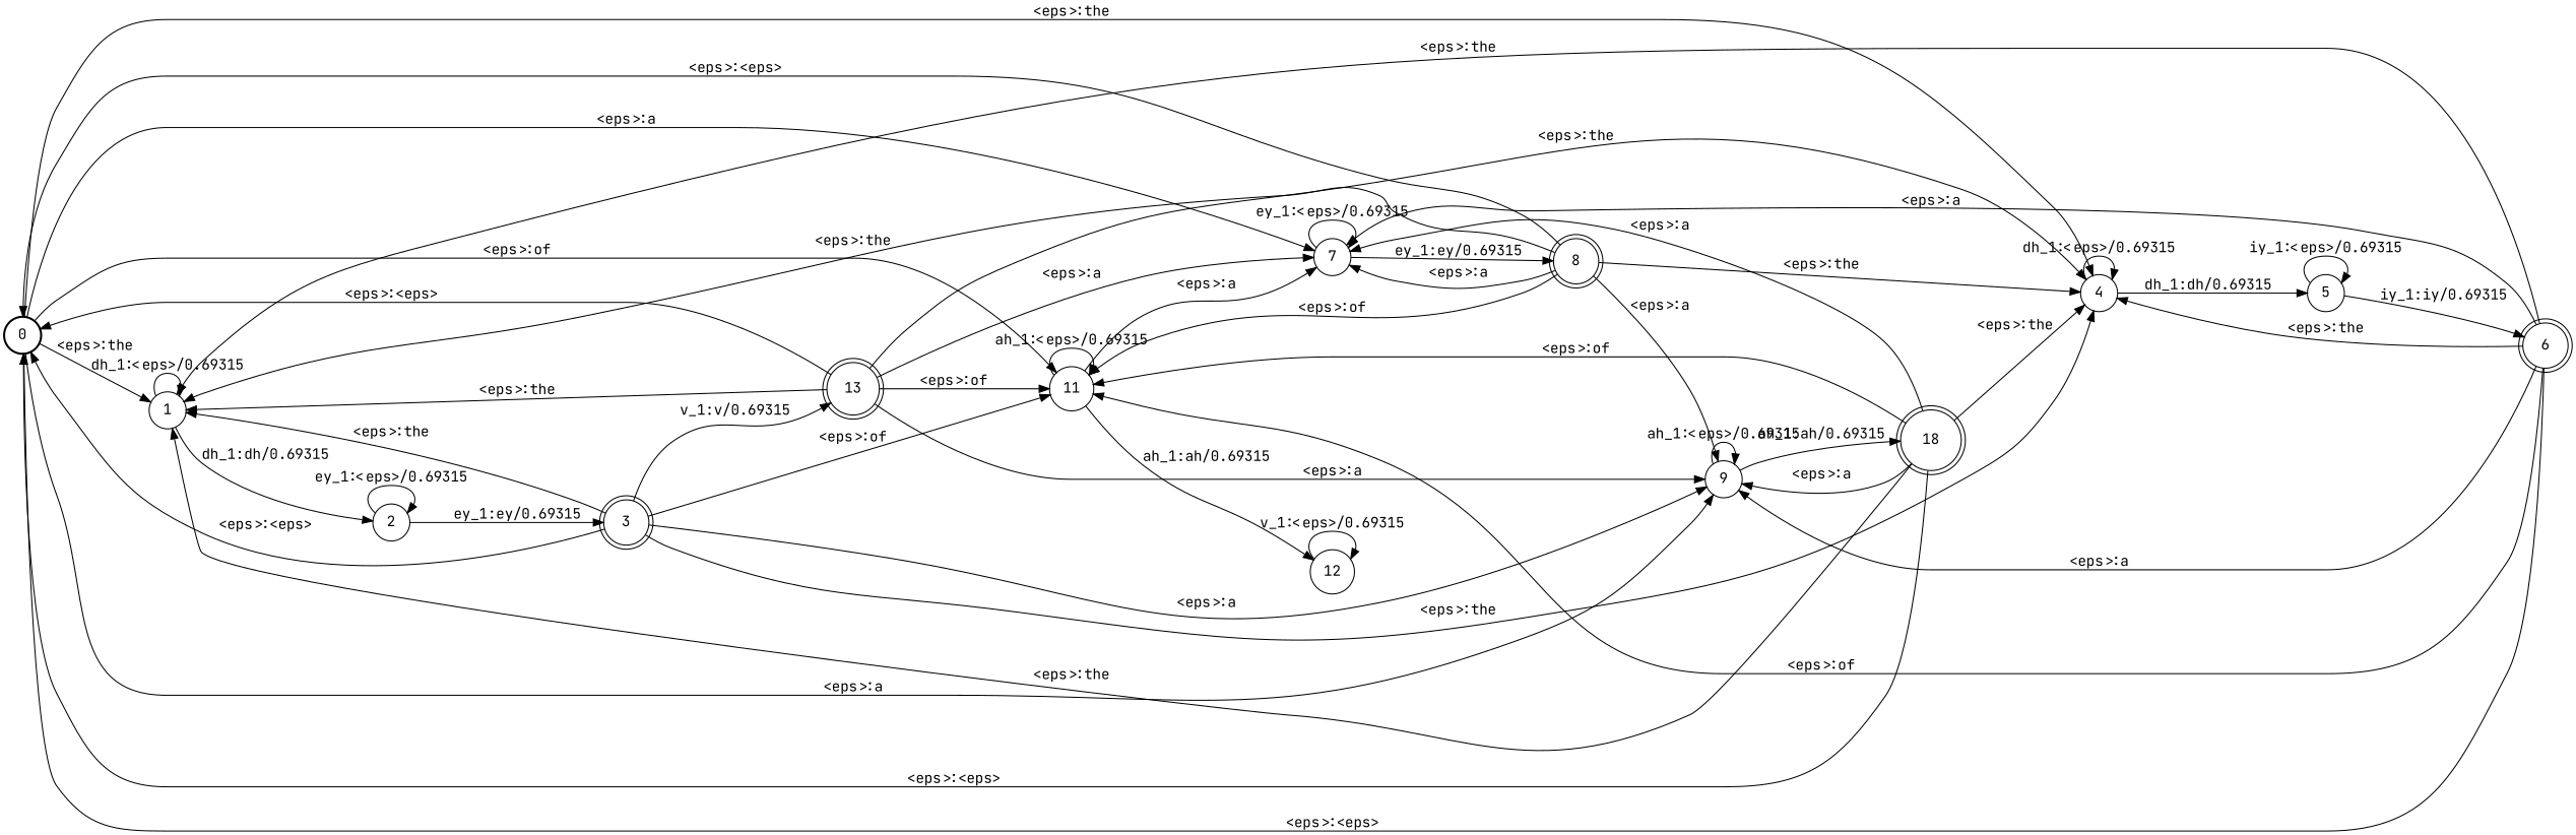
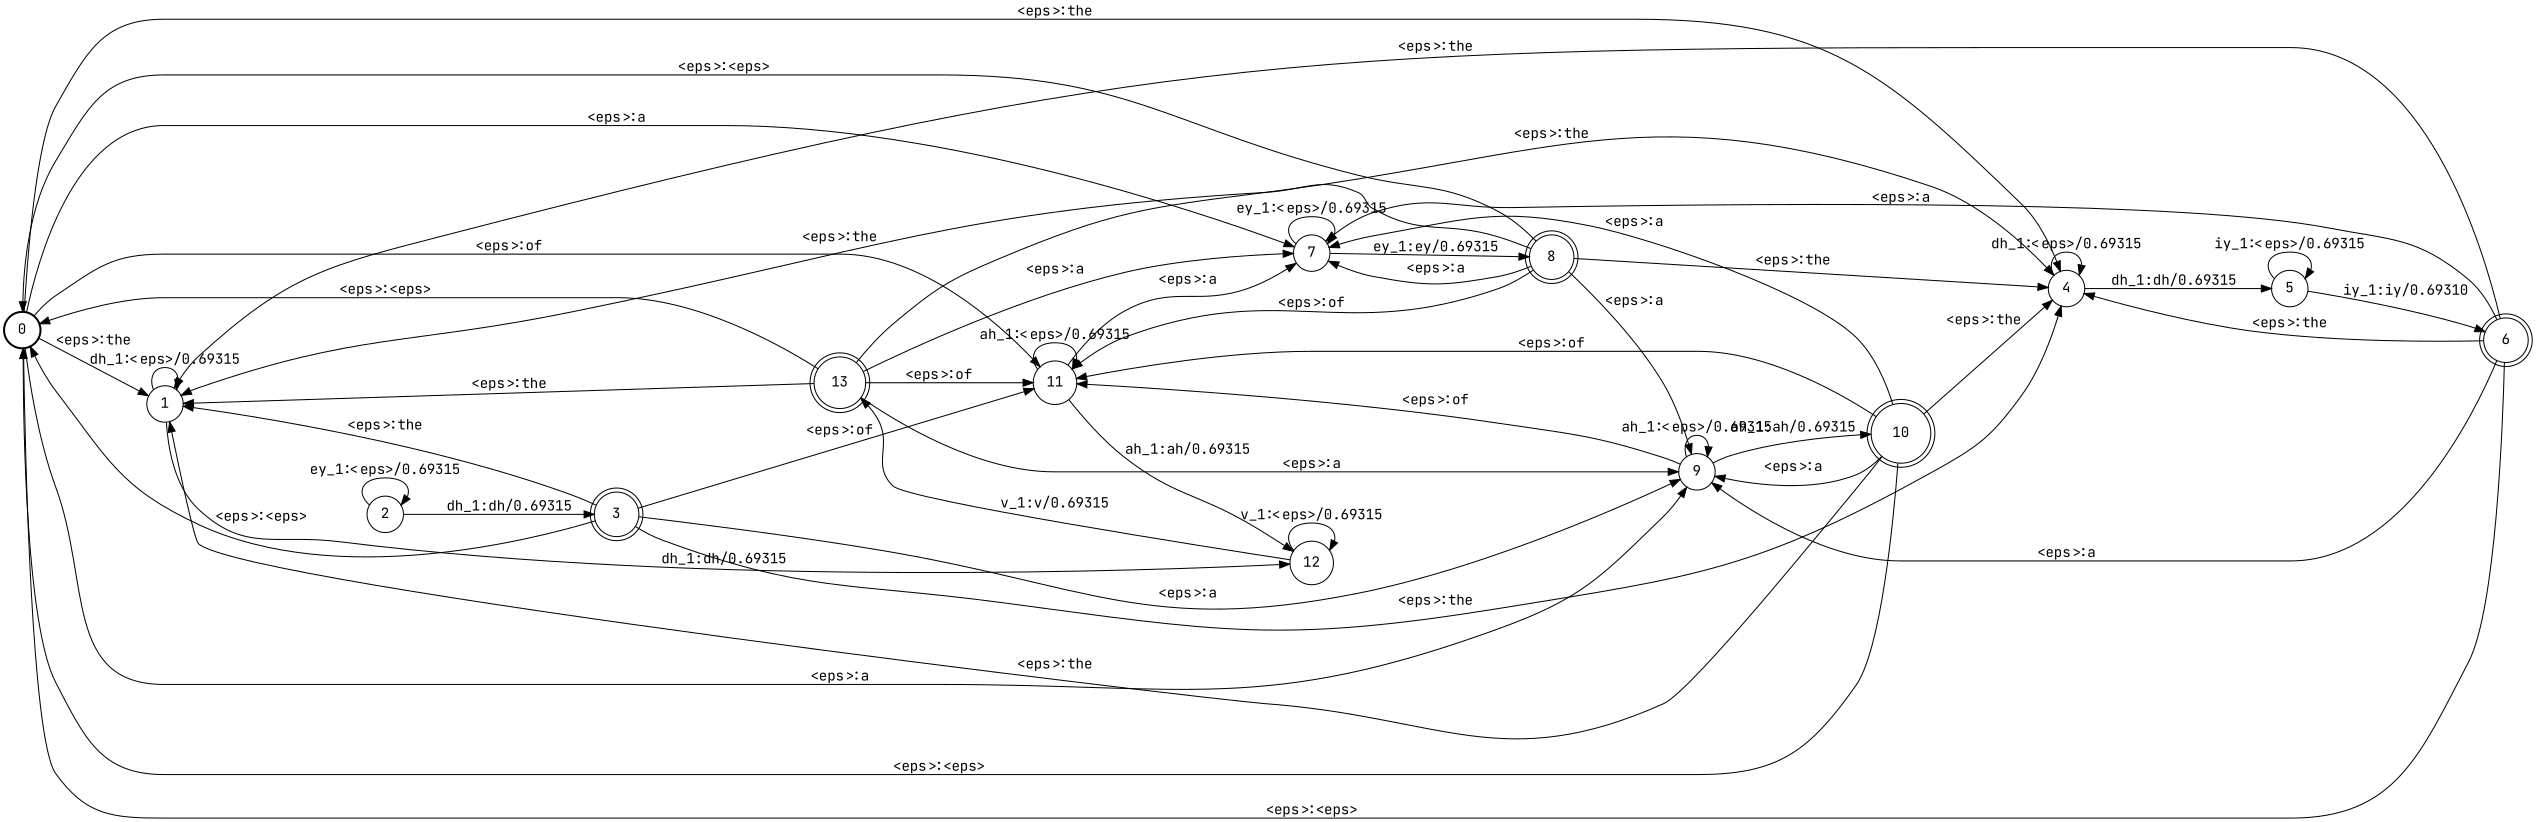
  digraph {
    fontname="JetBrains Mono"
    nodesep=0.25
    rankdir=LR
    ranksep=0.4
    node [fontname="JetBrains Mono" fontsize=14 shape=circle style=solid]
    edge [fontname="JetBrains Mono" fontsize=14]
    n1 [label=0 style=bold]
    n2 [label=1]
    n3 [label=4]
    n4 [label=7]
    n5 [label=9]
    n6 [label=11]
    n7 [label=2]
    n8 [label=5]
    n9 [label=8 shape=doublecircle]
-   n10 [label=18 shape=doublecircle]
+   n10 [label=10 shape=doublecircle]
    n11 [label=12]
    n12 [label=3 shape=doublecircle]
    n13 [label=6 shape=doublecircle]
    n14 [label=13 shape=doublecircle]
    n1 -> n2 [label="<eps>:the"]
    n1 -> n3 [label="<eps>:the"]
    n1 -> n4 [label="<eps>:a"]
    n1 -> n5 [label="<eps>:a"]
    n1 -> n6 [label="<eps>:of"]
    n2 -> n2 [label="dh_1:<eps>/0.69315"]
-   n2 -> n7 [label="dh_1:dh/0.69315"]
+   n2 -> n11 [label="dh_1:dh/0.69315"]
    n3 -> n3 [label="dh_1:<eps>/0.69315"]
    n3 -> n8 [label="dh_1:dh/0.69315"]
    n4 -> n4 [label="ey_1:<eps>/0.69315"]
    n4 -> n9 [label="ey_1:ey/0.69315"]
    n5 -> n5 [label="ah_1:<eps>/0.69315"]
    n5 -> n10 [label="ah_1:ah/0.69315"]
    n6 -> n4 [label="<eps>:a"]
    n6 -> n6 [label="ah_1:<eps>/0.69315"]
    n6 -> n11 [label="ah_1:ah/0.69315"]
    n7 -> n7 [label="ey_1:<eps>/0.69315"]
-   n7 -> n12 [label="ey_1:ey/0.69315"]
+   n7 -> n12 [label="dh_1:dh/0.69315"]
    n8 -> n8 [label="iy_1:<eps>/0.69315"]
-   n8 -> n13 [label="iy_1:iy/0.69315"]
+   n8 -> n13 [label="iy_1:iy/0.69310"]
    n9 -> n1 [label="<eps>:<eps>"]
    n9 -> n2 [label="<eps>:the"]
    n9 -> n3 [label="<eps>:the"]
    n9 -> n4 [label="<eps>:a"]
    n9 -> n5 [label="<eps>:a"]
    n9 -> n6 [label="<eps>:of"]
    n10 -> n1 [label="<eps>:<eps>"]
    n10 -> n2 [label="<eps>:the"]
    n10 -> n3 [label="<eps>:the"]
    n10 -> n4 [label="<eps>:a"]
    n10 -> n5 [label="<eps>:a"]
    n10 -> n6 [label="<eps>:of"]
    n11 -> n11 [label="v_1:<eps>/0.69315"]
-   n12 -> n14 [label="v_1:v/0.69315"]
+   n11 -> n14 [label="v_1:v/0.69315"]
    n12 -> n1 [label="<eps>:<eps>"]
    n12 -> n2 [label="<eps>:the"]
    n12 -> n3 [label="<eps>:the"]
    n12 -> n5 [label="<eps>:a"]
    n12 -> n6 [label="<eps>:of"]
    n13 -> n1 [label="<eps>:<eps>"]
    n13 -> n2 [label="<eps>:the"]
    n13 -> n3 [label="<eps>:the"]
    n13 -> n4 [label="<eps>:a"]
    n13 -> n5 [label="<eps>:a"]
-   n13 -> n6 [label="<eps>:of"]
+   n5 -> n6 [label="<eps>:of"]
    n14 -> n1 [label="<eps>:<eps>"]
    n14 -> n2 [label="<eps>:the"]
    n14 -> n3 [label="<eps>:the"]
    n14 -> n4 [label="<eps>:a"]
    n14 -> n5 [label="<eps>:a"]
    n14 -> n6 [label="<eps>:of"]
  }
